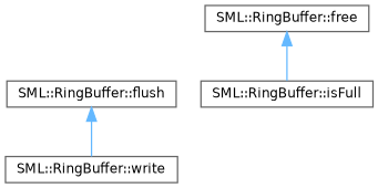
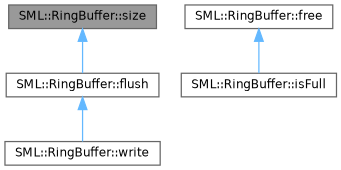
  digraph {
    rankdir=TB
    node [color=grey40 fillcolor=white fontname=Helvetica fontsize=10 shape=box style=filled]
    edge [color=steelblue1 dir=back fontname=Helvetica fontsize=10 labelfontname=Helvetica labelfontsize=10 style=solid]
+   n1 [color=gray40 fillcolor=grey60 fontcolor=black height=0.2 label="SML::RingBuffer::size" width=0.4]
    n2 [height=0.2 label="SML::RingBuffer::flush" width=0.4]
    n3 [height=0.2 label="SML::RingBuffer::write" width=0.4]
    n4 [height=0.2 label="SML::RingBuffer::free" width=0.4]
    n5 [height=0.2 label="SML::RingBuffer::isFull" width=0.4]
+   n1 -> n2
    n2 -> n3
    n4 -> n5
  }
